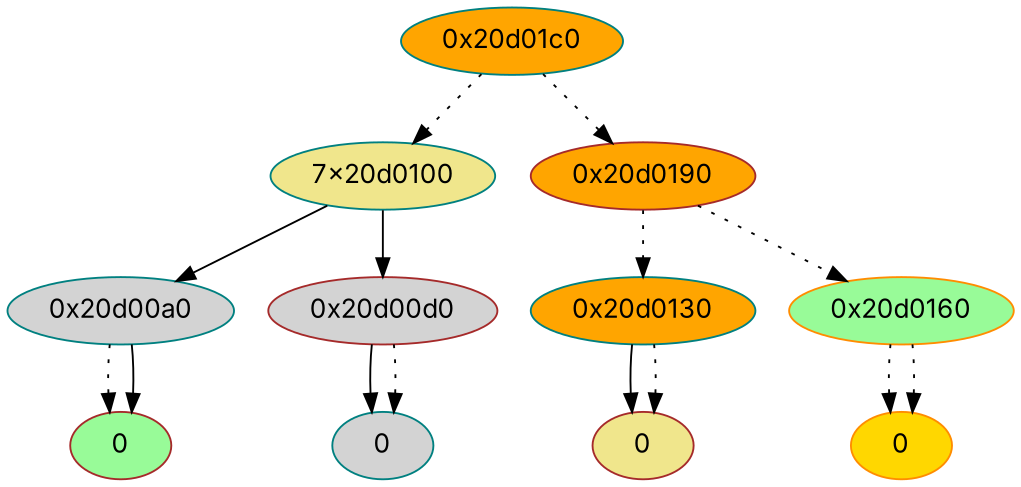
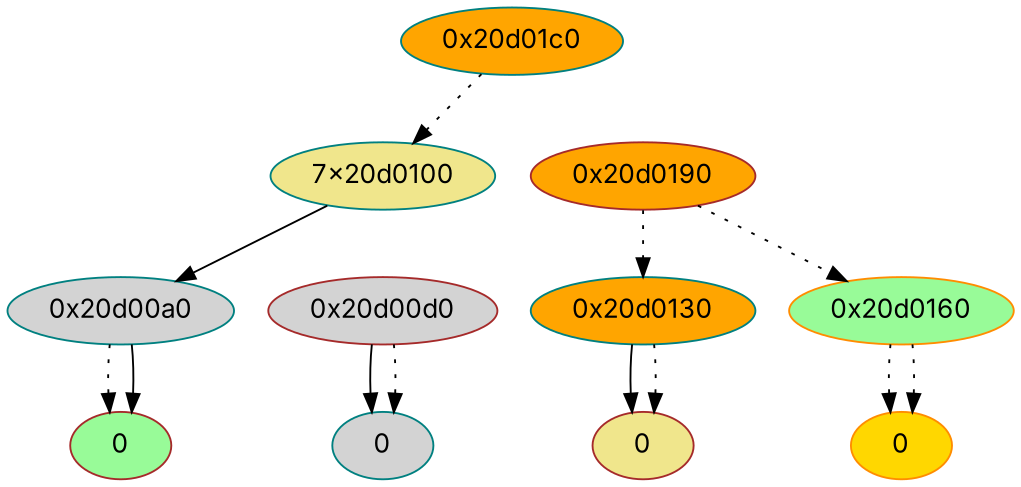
  digraph {
    fontname=Inter
    node [color=teal fillcolor=orange fontname=Inter style=filled]
    edge [fontname=Inter style=dotted]
    n1 [label="0x20d01c0"]
    n2 [fillcolor=khaki label="7x20d0100"]
    n3 [color=brown label="0x20d0190"]
    n4 [fillcolor=lightgrey label="0x20d00a0"]
    n5 [color=brown fillcolor=lightgrey label="0x20d00d0"]
    n6 [label="0x20d0130"]
    n7 [color=darkorange fillcolor=palegreen label="0x20d0160"]
    n8 [color=brown fillcolor=palegreen label=0]
    n9 [fillcolor=lightgrey label=0]
    n10 [color=brown fillcolor=khaki label=0]
    n11 [color=darkorange fillcolor=gold label=0]
    n1 -> n2
-   n1 -> n3
    n2 -> n4 [style=solid]
-   n2 -> n5 [style=solid]
    n3 -> n6
    n3 -> n7
    n4 -> n8
    n4 -> n8 [style=solid]
    n5 -> n9 [style=solid]
    n5 -> n9
    n6 -> n10 [style=solid]
    n6 -> n10
    n7 -> n11
    n7 -> n11
  }
